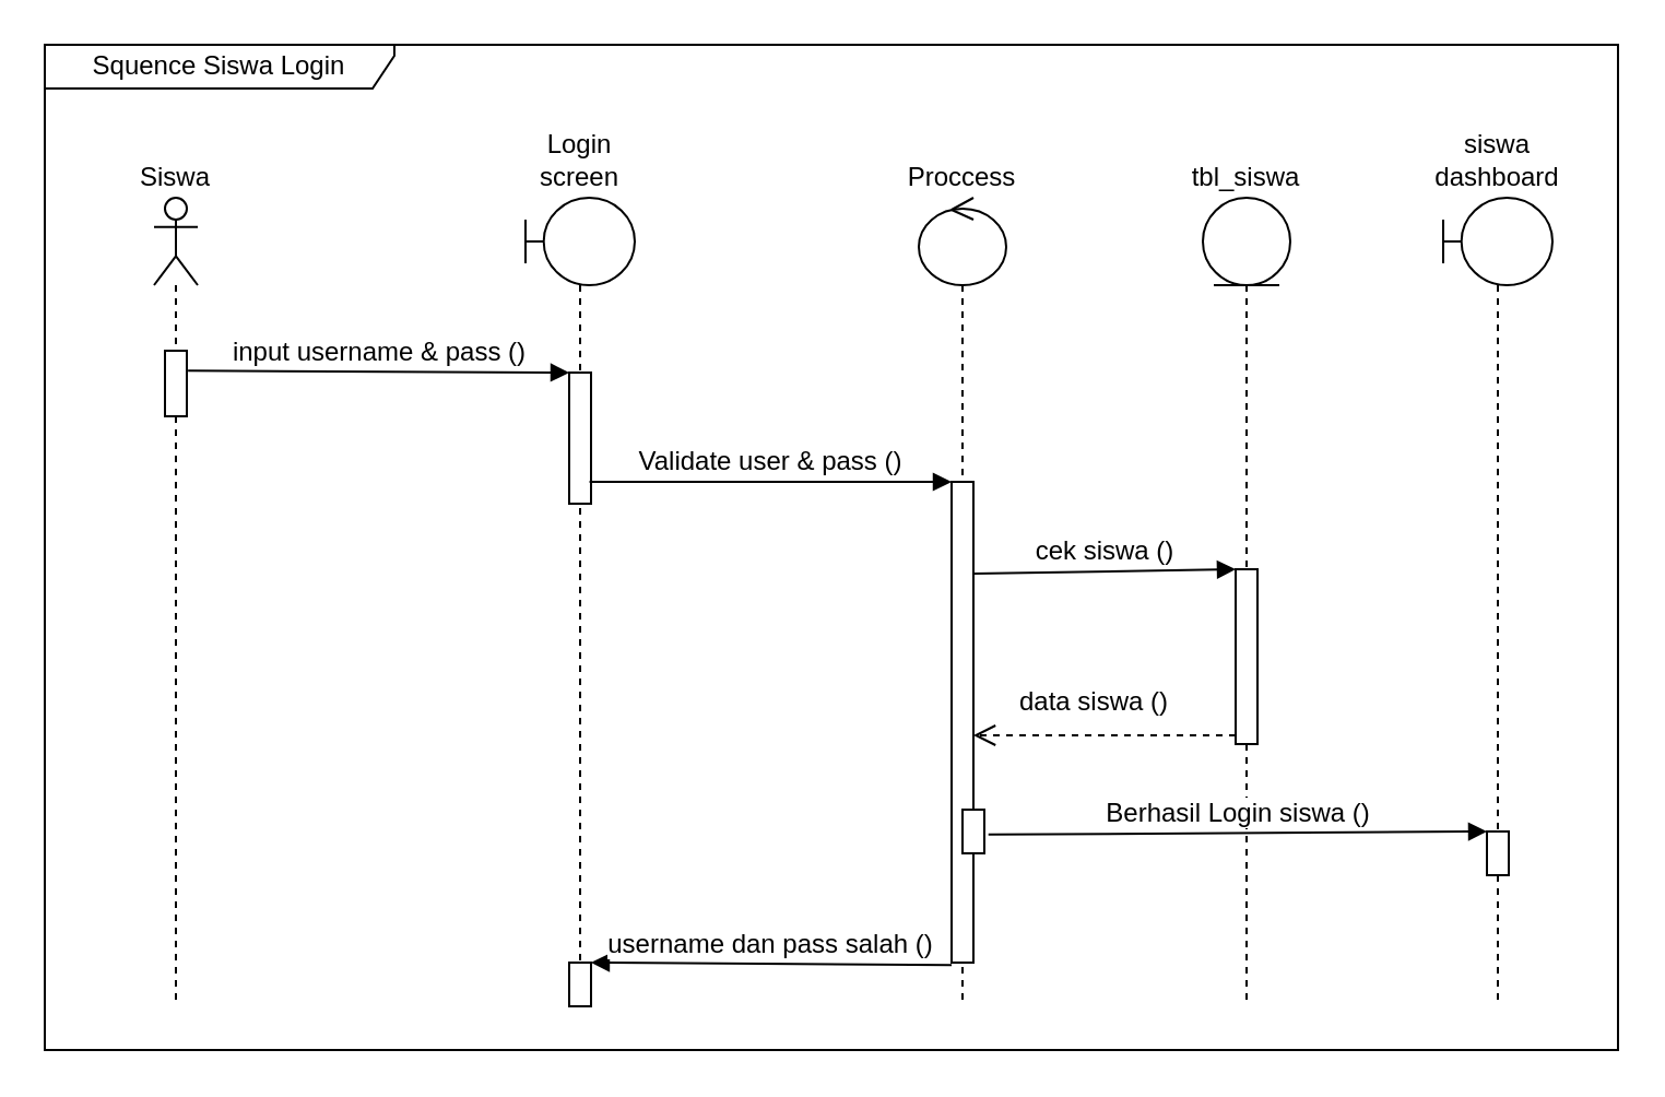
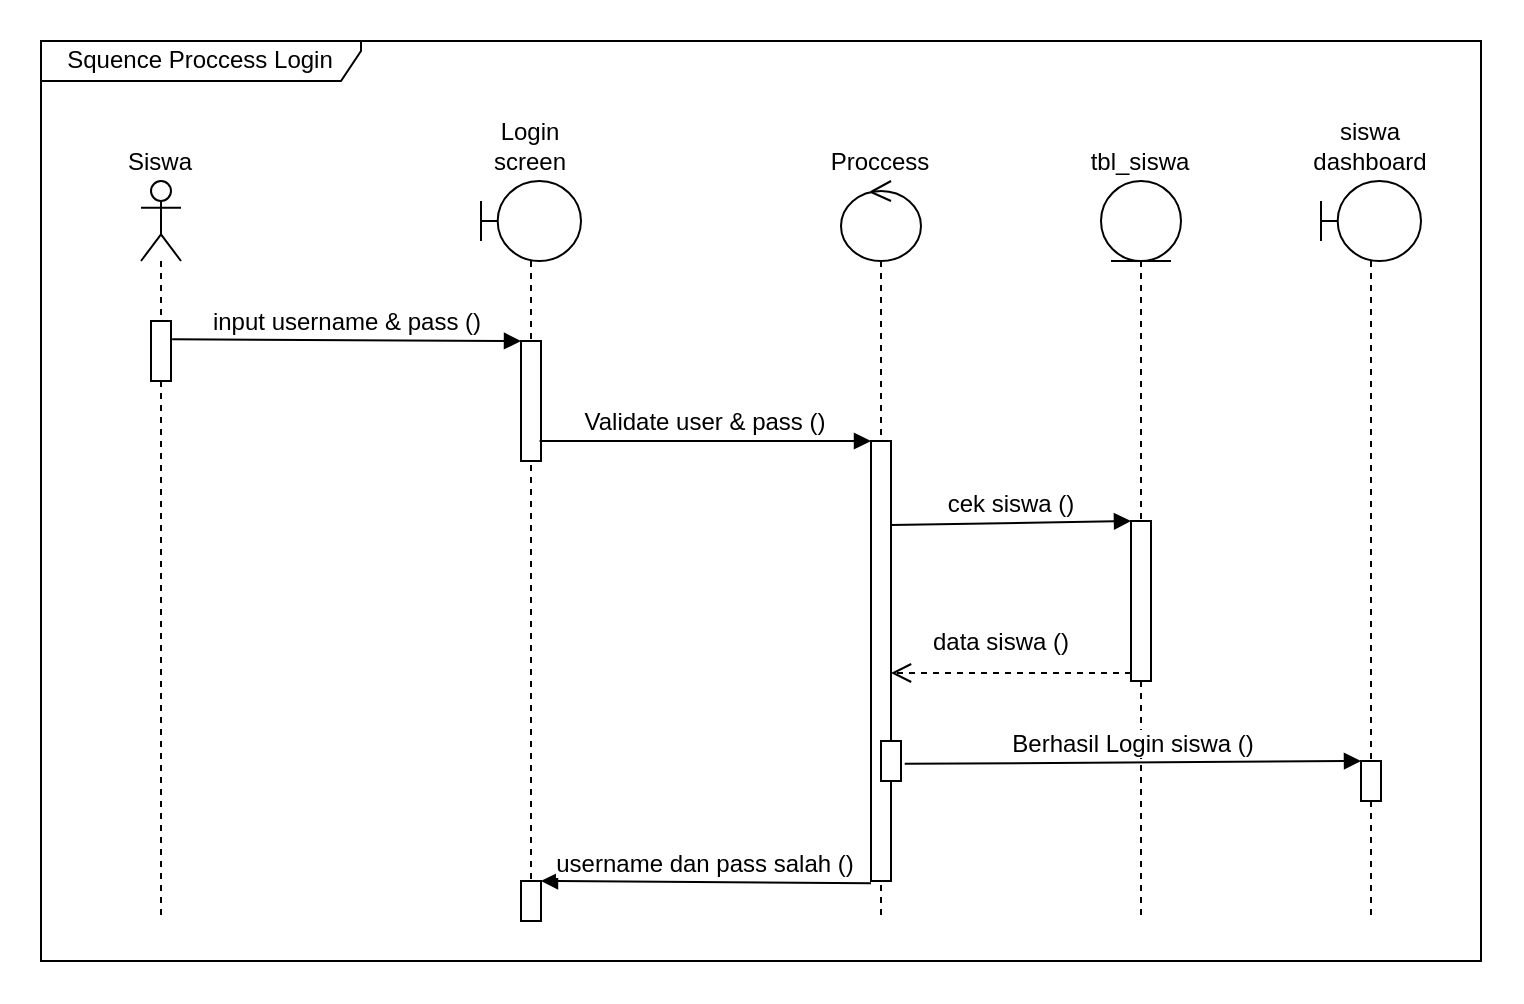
  <mxCell id="0" />
  <mxCell id="1" parent="0" />
  <mxCell id="2" value="Login screen" style="shape=umlLifeline;participant=umlBoundary;perimeter=lifelinePerimeter;whiteSpace=wrap;html=1;container=1;collapsible=0;recursiveResize=0;verticalAlign=bottom;spacingTop=36;outlineConnect=0;labelPosition=center;verticalLabelPosition=top;align=center;fontSize=12;" vertex="1" parent="1"><mxGeometry x="240" y="90" width="50" height="370" as="geometry" /></mxCell>
  <mxCell id="3" value="" style="html=1;points=[];perimeter=orthogonalPerimeter;fontSize=12;" vertex="1" parent="2"><mxGeometry x="20" y="80" width="10" height="60" as="geometry" /></mxCell>
  <mxCell id="4" value="" style="html=1;points=[];perimeter=orthogonalPerimeter;fontSize=12;" vertex="1" parent="2"><mxGeometry x="20" y="350" width="10" height="20" as="geometry" /></mxCell>
  <mxCell id="5" value="Proccess" style="shape=umlLifeline;participant=umlControl;perimeter=lifelinePerimeter;whiteSpace=wrap;html=1;container=1;collapsible=0;recursiveResize=0;verticalAlign=bottom;spacingTop=36;outlineConnect=0;fontSize=12;labelPosition=center;verticalLabelPosition=top;align=center;" vertex="1" parent="1"><mxGeometry x="420" y="90" width="40" height="370" as="geometry" /></mxCell>
  <mxCell id="6" value="" style="html=1;points=[];perimeter=orthogonalPerimeter;fontSize=12;" vertex="1" parent="5"><mxGeometry x="15" y="130" width="10" height="220" as="geometry" /></mxCell>
  <mxCell id="7" value="" style="html=1;points=[];perimeter=orthogonalPerimeter;fontSize=12;" vertex="1" parent="5"><mxGeometry x="20" y="280" width="10" height="20" as="geometry" /></mxCell>
  <mxCell id="8" value="tbl_siswa" style="shape=umlLifeline;participant=umlEntity;perimeter=lifelinePerimeter;whiteSpace=wrap;html=1;container=1;collapsible=0;recursiveResize=0;verticalAlign=bottom;spacingTop=36;outlineConnect=0;fontSize=12;labelPosition=center;verticalLabelPosition=top;align=center;" vertex="1" parent="1"><mxGeometry x="550" y="90" width="40" height="370" as="geometry" /></mxCell>
  <mxCell id="9" value="" style="html=1;points=[];perimeter=orthogonalPerimeter;fontSize=12;" vertex="1" parent="8"><mxGeometry x="15" y="170" width="10" height="80" as="geometry" /></mxCell>
  <mxCell id="10" value="Siswa" style="shape=umlLifeline;participant=umlActor;perimeter=lifelinePerimeter;whiteSpace=wrap;html=1;container=1;collapsible=0;recursiveResize=0;verticalAlign=bottom;spacingTop=36;outlineConnect=0;fontSize=12;labelPosition=center;verticalLabelPosition=top;align=center;" vertex="1" parent="1"><mxGeometry x="70" y="90" width="20" height="370" as="geometry" /></mxCell>
  <mxCell id="11" value="" style="html=1;points=[];perimeter=orthogonalPerimeter;fontSize=12;" vertex="1" parent="10"><mxGeometry x="5" y="70" width="10" height="30" as="geometry" /></mxCell>
  <mxCell id="12" value="input username &amp;amp; pass ()" style="html=1;verticalAlign=bottom;endArrow=block;entryX=0;entryY=0;rounded=0;fontSize=12;exitX=1.057;exitY=0.305;exitDx=0;exitDy=0;exitPerimeter=0;" edge="1" target="3" parent="1" source="11"><mxGeometry relative="1" as="geometry"><mxPoint x="190" y="170" as="sourcePoint" /></mxGeometry></mxCell>
  <mxCell id="13" value="Validate user &amp;amp; pass ()" style="html=1;verticalAlign=bottom;endArrow=block;entryX=0;entryY=0;rounded=0;fontSize=12;exitX=0.929;exitY=0.833;exitDx=0;exitDy=0;exitPerimeter=0;" edge="1" target="6" parent="1" source="3"><mxGeometry relative="1" as="geometry"><mxPoint x="365" y="220" as="sourcePoint" /></mxGeometry></mxCell>
  <mxCell id="14" value="cek siswa ()" style="html=1;verticalAlign=bottom;endArrow=block;entryX=0;entryY=0;rounded=0;fontSize=12;exitX=1;exitY=0.191;exitDx=0;exitDy=0;exitPerimeter=0;" edge="1" target="9" parent="1" source="6"><mxGeometry relative="1" as="geometry"><mxPoint x="450" y="260" as="sourcePoint" /></mxGeometry></mxCell>
  <mxCell id="15" value="data siswa ()" style="html=1;verticalAlign=bottom;endArrow=open;dashed=1;endSize=8;exitX=0;exitY=0.95;rounded=0;fontSize=12;" edge="1" source="9" parent="1" target="6"><mxGeometry x="0.083" y="-6" relative="1" as="geometry"><mxPoint x="495" y="336" as="targetPoint" /><mxPoint as="offset" /></mxGeometry></mxCell>
  <mxCell id="16" value="siswa dashboard" style="shape=umlLifeline;participant=umlBoundary;perimeter=lifelinePerimeter;whiteSpace=wrap;html=1;container=1;collapsible=0;recursiveResize=0;verticalAlign=bottom;spacingTop=36;outlineConnect=0;labelPosition=center;verticalLabelPosition=top;align=center;fontSize=12;" vertex="1" parent="1"><mxGeometry x="660" y="90" width="50" height="370" as="geometry" /></mxCell>
  <mxCell id="17" value="" style="html=1;points=[];perimeter=orthogonalPerimeter;fontSize=12;" vertex="1" parent="16"><mxGeometry x="20" y="290" width="10" height="20" as="geometry" /></mxCell>
  <mxCell id="18" value="Berhasil Login siswa ()" style="html=1;verticalAlign=bottom;endArrow=block;entryX=0;entryY=0;rounded=0;fontSize=12;exitX=1.186;exitY=0.571;exitDx=0;exitDy=0;exitPerimeter=0;" edge="1" target="17" parent="1" source="7"><mxGeometry relative="1" as="geometry"><mxPoint x="610" y="380" as="sourcePoint" /></mxGeometry></mxCell>
  <mxCell id="19" value="username dan pass salah ()" style="html=1;verticalAlign=bottom;endArrow=block;entryX=1;entryY=0;rounded=0;fontSize=12;exitX=0;exitY=1.005;exitDx=0;exitDy=0;exitPerimeter=0;" edge="1" target="4" parent="1" source="6"><mxGeometry relative="1" as="geometry"><mxPoint x="330" y="440" as="sourcePoint" /></mxGeometry></mxCell>
- <mxCell id="20" value="Squence Siswa Login" style="shape=umlFrame;whiteSpace=wrap;html=1;fontSize=12;width=160;height=20;" vertex="1" parent="1"><mxGeometry x="20" y="20" width="720" height="460" as="geometry" /></mxCell>
+ <mxCell id="20" value="Squence Proccess Login" style="shape=umlFrame;whiteSpace=wrap;html=1;fontSize=12;width=160;height=20;" vertex="1" parent="1"><mxGeometry x="20" y="20" width="720" height="460" as="geometry" /></mxCell>
